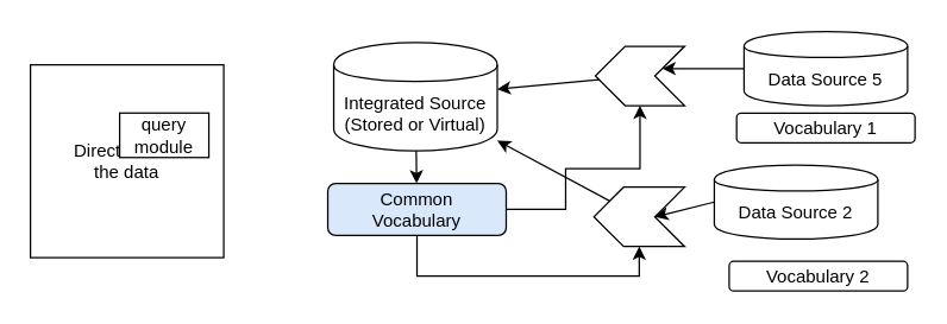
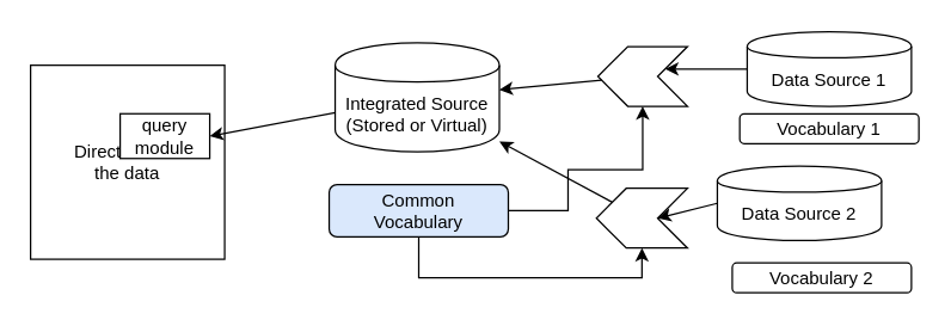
  <mxCell id="0" />
  <mxCell id="1" parent="0" />
  <mxCell id="2" value="Direct use of&amp;nbsp;&lt;br&gt;the data" style="whiteSpace=wrap;html=1;aspect=fixed;" vertex="1" parent="1"><mxGeometry x="20" y="43" width="130" height="130" as="geometry" /></mxCell>
  <mxCell id="3" value="query&lt;br&gt;module" style="rounded=0;whiteSpace=wrap;html=1;" vertex="1" parent="1"><mxGeometry x="80" y="75.5" width="60" height="30" as="geometry" /></mxCell>
- <mxCell id="4" value="Data Source 5" style="shape=cylinder;whiteSpace=wrap;html=1;boundedLbl=1;backgroundOutline=1;" vertex="1" parent="1"><mxGeometry x="500" y="20.5" width="110" height="50" as="geometry" /></mxCell>
+ <mxCell id="4" value="Data Source 1" style="shape=cylinder;whiteSpace=wrap;html=1;boundedLbl=1;backgroundOutline=1;" vertex="1" parent="1"><mxGeometry x="500" y="20.5" width="110" height="50" as="geometry" /></mxCell>
  <mxCell id="5" value="Vocabulary 1" style="rounded=1;whiteSpace=wrap;html=1;" vertex="1" parent="1"><mxGeometry x="495" y="75.5" width="120" height="20" as="geometry" /></mxCell>
  <mxCell id="6" value="" style="endArrow=classic;html=1;entryX=0;entryY=0.75;entryDx=0;entryDy=0;exitX=0;exitY=0.5;exitDx=0;exitDy=0;" edge="1" parent="1" source="4" target="15"><mxGeometry width="50" height="50" relative="1" as="geometry"><mxPoint x="20" y="243" as="sourcePoint" /><mxPoint x="70" y="193" as="targetPoint" /></mxGeometry></mxCell>
  <mxCell id="7" value="Data Source 2" style="shape=cylinder;whiteSpace=wrap;html=1;boundedLbl=1;backgroundOutline=1;" vertex="1" parent="1"><mxGeometry x="480" y="110.5" width="110" height="50" as="geometry" /></mxCell>
  <mxCell id="8" value="Vocabulary 2" style="rounded=1;whiteSpace=wrap;html=1;" vertex="1" parent="1"><mxGeometry x="490" y="175.5" width="120" height="20" as="geometry" /></mxCell>
- <mxCell id="9" value="" style="endArrow=classic;html=1;" edge="1" parent="1" source="10" target="13"><mxGeometry width="50" height="50" relative="1" as="geometry"><mxPoint x="260" y="68" as="sourcePoint" /><mxPoint x="150" y="78" as="targetPoint" /></mxGeometry></mxCell>
+ <mxCell id="9" value="" style="endArrow=classic;html=1;entryX=1;entryY=0.5;entryDx=0;entryDy=0;" edge="1" parent="1" source="10" target="3"><mxGeometry width="50" height="50" relative="1" as="geometry"><mxPoint x="260" y="68" as="sourcePoint" /><mxPoint x="150" y="78" as="targetPoint" /></mxGeometry></mxCell>
  <mxCell id="10" value="Integrated Source&lt;br&gt;(Stored or Virtual)" style="shape=cylinder;whiteSpace=wrap;html=1;boundedLbl=1;backgroundOutline=1;" vertex="1" parent="1"><mxGeometry x="224" y="28" width="110" height="73" as="geometry" /></mxCell>
  <mxCell id="11" style="edgeStyle=orthogonalEdgeStyle;rounded=0;orthogonalLoop=1;jettySize=auto;html=1;exitX=0.5;exitY=1;exitDx=0;exitDy=0;entryX=0.5;entryY=0;entryDx=0;entryDy=0;" edge="1" parent="1" source="13" target="17"><mxGeometry relative="1" as="geometry"><mxPoint x="280" y="223" as="targetPoint" /></mxGeometry></mxCell>
  <mxCell id="12" style="edgeStyle=orthogonalEdgeStyle;rounded=0;orthogonalLoop=1;jettySize=auto;html=1;exitX=1;exitY=0.5;exitDx=0;exitDy=0;entryX=0.5;entryY=0;entryDx=0;entryDy=0;" edge="1" parent="1" source="13" target="15"><mxGeometry relative="1" as="geometry"><Array as="points"><mxPoint x="380" y="141" /><mxPoint x="380" y="113" /><mxPoint x="430" y="113" /></Array></mxGeometry></mxCell>
  <mxCell id="13" value="Common&lt;br&gt;Vocabulary" style="rounded=1;whiteSpace=wrap;html=1;fillColor=#dae8fc;" vertex="1" parent="1"><mxGeometry x="220" y="123" width="120" height="35" as="geometry" /></mxCell>
  <mxCell id="14" value="" style="endArrow=classic;html=1;entryX=0;entryY=0.5;entryDx=0;entryDy=0;exitX=0;exitY=0.5;exitDx=0;exitDy=0;" edge="1" parent="1" source="7" target="17"><mxGeometry width="50" height="50" relative="1" as="geometry"><mxPoint x="495" y="145.5" as="sourcePoint" /><mxPoint x="140" y="143" as="targetPoint" /></mxGeometry></mxCell>
  <mxCell id="15" value="" style="shape=step;perimeter=stepPerimeter;whiteSpace=wrap;html=1;fixedSize=1;rotation=180;" vertex="1" parent="1"><mxGeometry x="400" y="30.5" width="60" height="40" as="geometry" /></mxCell>
  <mxCell id="16" value="" style="endArrow=classic;html=1;" edge="1" parent="1" source="15" target="10"><mxGeometry width="50" height="50" relative="1" as="geometry"><mxPoint x="510" y="55.5" as="sourcePoint" /><mxPoint x="455" y="55.5" as="targetPoint" /></mxGeometry></mxCell>
  <mxCell id="17" value="" style="shape=step;perimeter=stepPerimeter;whiteSpace=wrap;html=1;fixedSize=1;rotation=180;" vertex="1" parent="1"><mxGeometry x="399" y="125.5" width="61" height="40" as="geometry" /></mxCell>
  <mxCell id="18" value="" style="endArrow=classic;html=1;" edge="1" parent="1" source="17" target="10"><mxGeometry width="50" height="50" relative="1" as="geometry"><mxPoint x="505" y="155.5" as="sourcePoint" /><mxPoint x="450" y="148" as="targetPoint" /></mxGeometry></mxCell>
